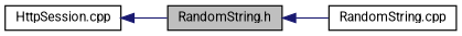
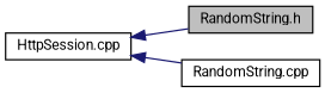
  digraph {
    fontname=Roboto
    rankdir=LR
    node [color=black fillcolor=white fontname=Roboto fontsize=10 shape=record style=filled]
    edge [color=midnightblue dir=back fontname=Roboto fontsize=10 labelfontname=Helvetica labelfontsize=10 style=solid]
    n1 [fillcolor=grey75 fontcolor=black height=0.2 label="RandomString.h" width=0.4]
    n2 [height=0.2 label="RandomString.cpp" width=0.4]
    n3 [height=0.2 label="HttpSession.cpp" width=0.4]
-   n1 -> n2
+   n3 -> n2
    n3 -> n1
  }
